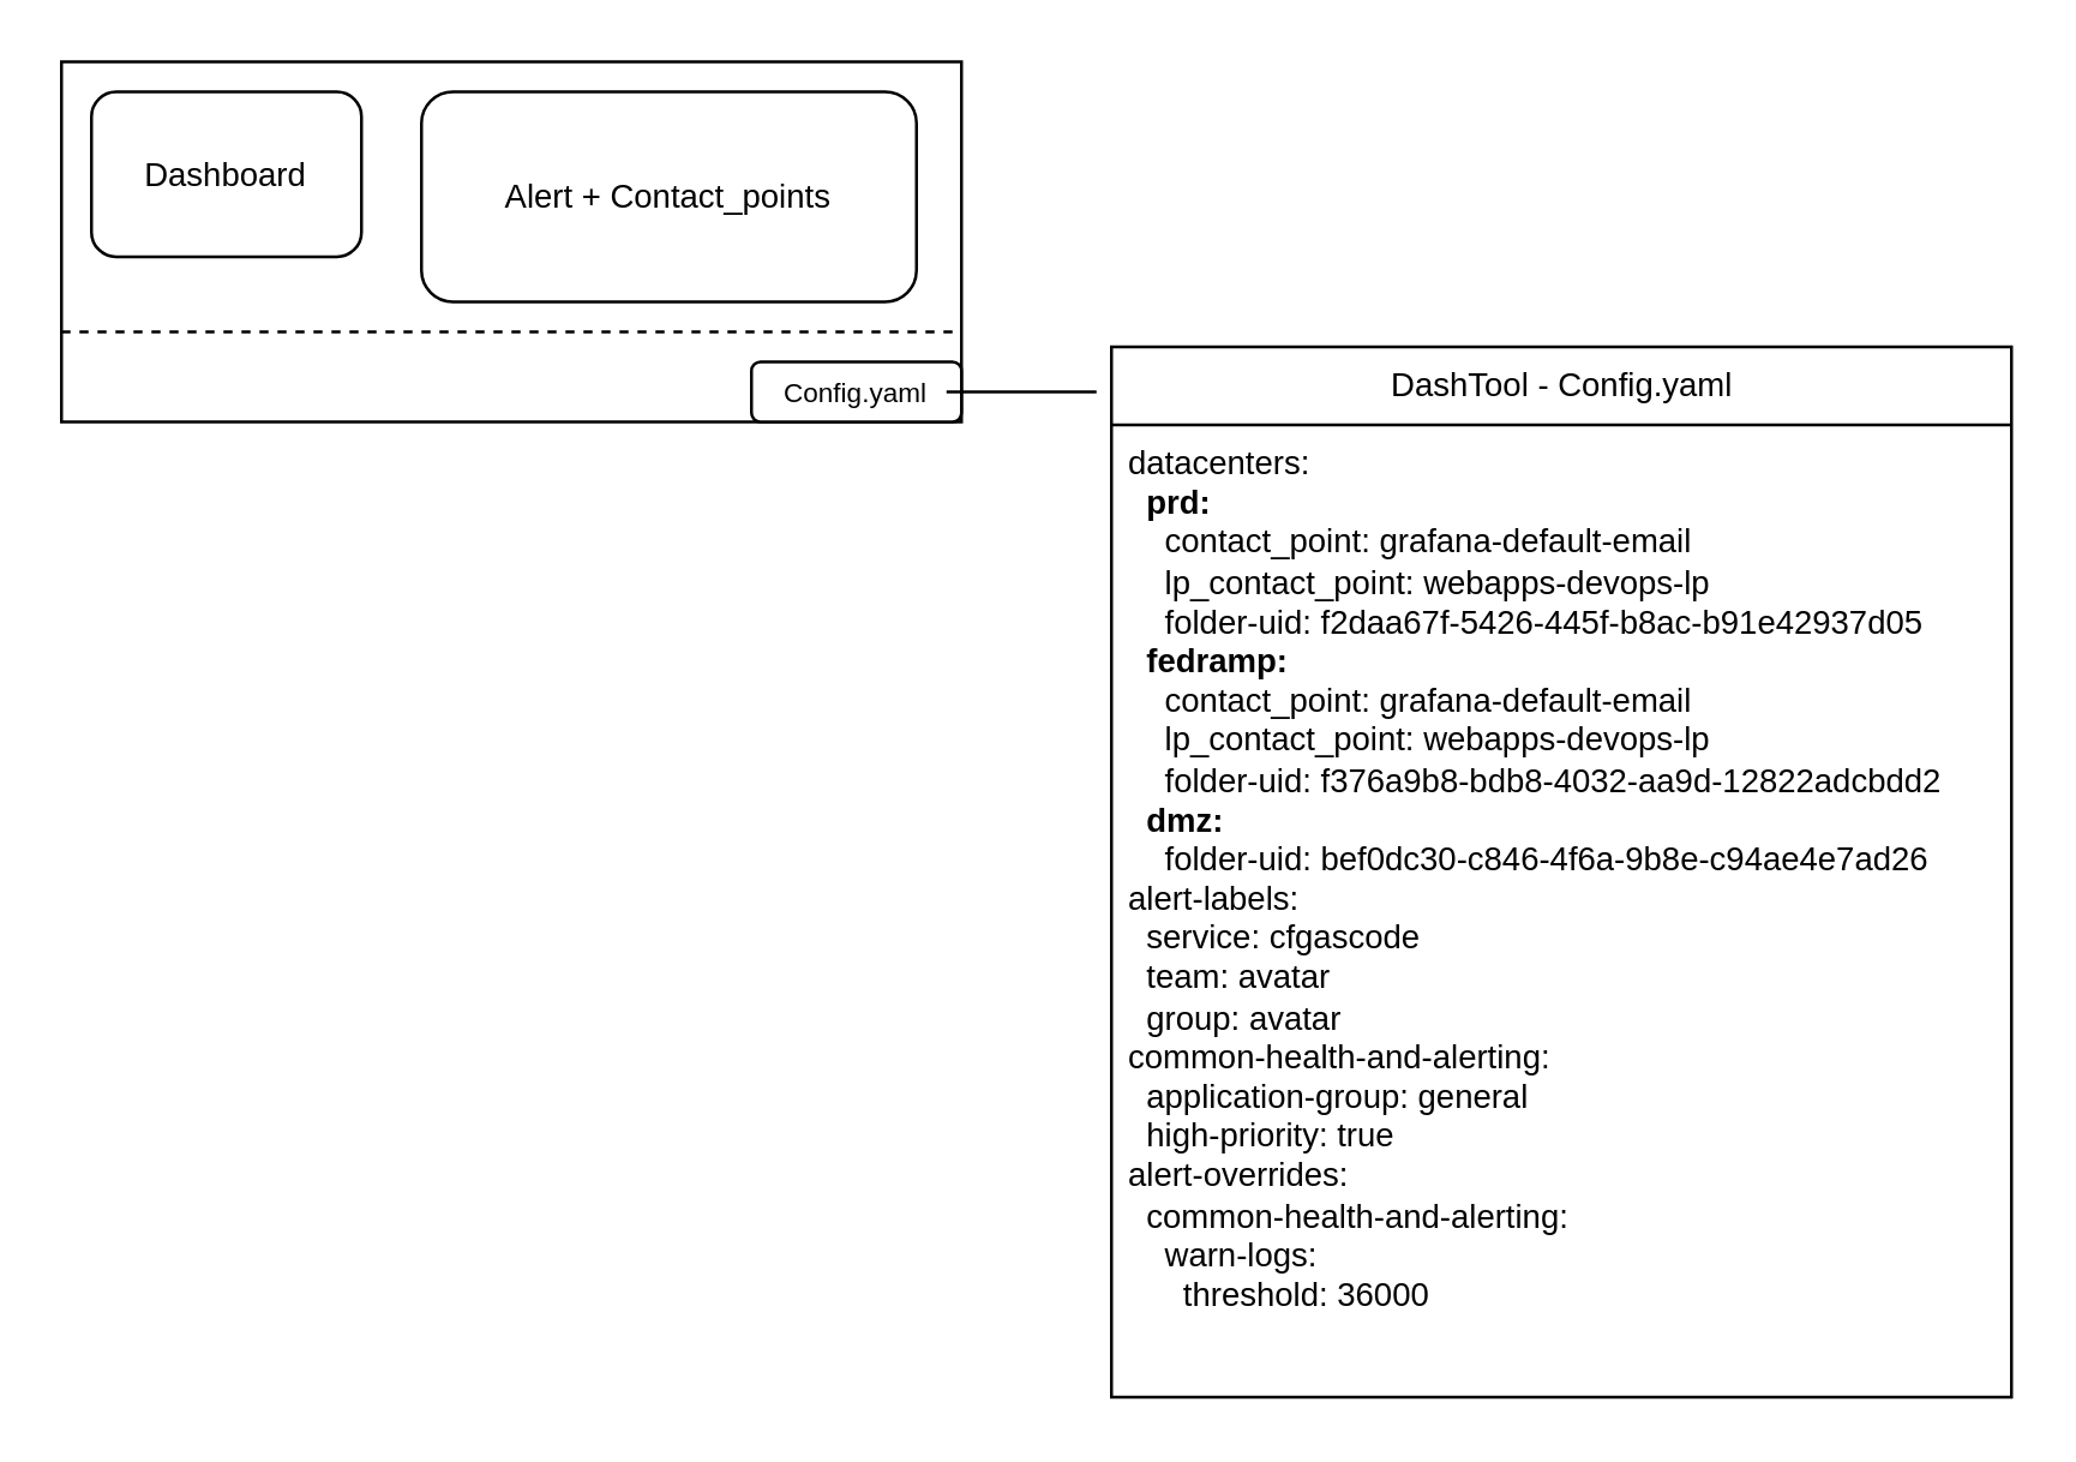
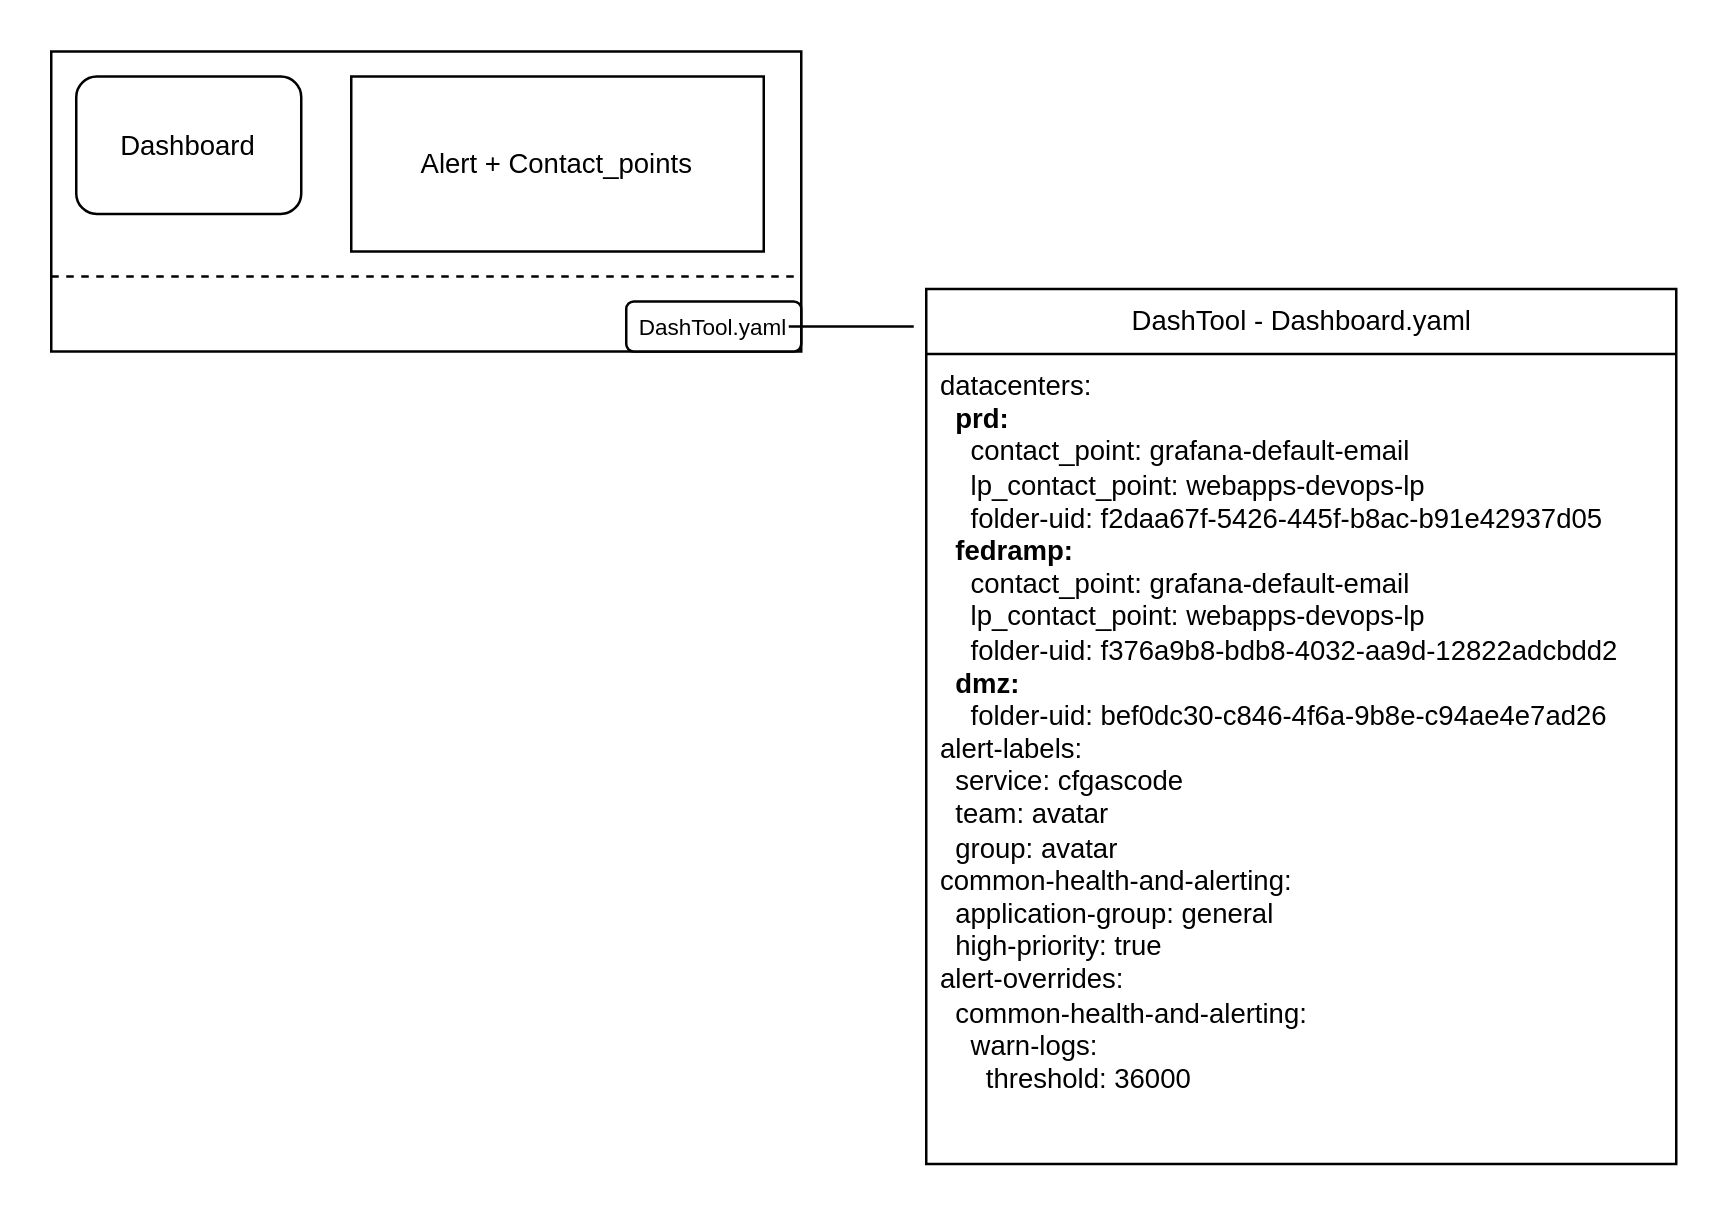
  <mxCell id="0" />
  <mxCell id="1" parent="0" />
  <mxCell id="2" value="" style="rounded=0;whiteSpace=wrap;html=1;" vertex="1" parent="1"><mxGeometry x="20" y="20" width="300" height="120" as="geometry" /></mxCell>
  <mxCell id="3" value="" style="rounded=1;whiteSpace=wrap;html=1;" vertex="1" parent="1"><mxGeometry x="250" y="120" width="70" height="20" as="geometry" /></mxCell>
  <mxCell id="4" value="" style="edgeStyle=none;shape=connector;rounded=0;orthogonalLoop=1;jettySize=auto;html=1;strokeColor=default;align=center;verticalAlign=middle;fontFamily=Helvetica;fontSize=11;fontColor=default;labelBackgroundColor=default;endArrow=none;" edge="1" parent="1" source="5"><mxGeometry relative="1" as="geometry"><mxPoint x="365" y="130" as="targetPoint" /></mxGeometry></mxCell>
- <mxCell id="5" value="&lt;font style=&quot;font-size: 9px;&quot;&gt;Config.yaml&lt;/font&gt;" style="text;html=1;align=center;verticalAlign=middle;whiteSpace=wrap;rounded=0;" vertex="1" parent="1"><mxGeometry x="255" y="115" width="60" height="30" as="geometry" /></mxCell>
+ <mxCell id="5" value="&lt;font style=&quot;font-size: 9px;&quot;&gt;DashTool.yaml&lt;/font&gt;" style="text;html=1;align=center;verticalAlign=middle;whiteSpace=wrap;rounded=0;" vertex="1" parent="1"><mxGeometry x="255" y="115" width="60" height="30" as="geometry" /></mxCell>
  <mxCell id="6" value="" style="endArrow=none;dashed=1;html=1;rounded=0;strokeColor=default;align=center;verticalAlign=middle;fontFamily=Helvetica;fontSize=11;fontColor=default;labelBackgroundColor=default;entryX=1;entryY=0.75;entryDx=0;entryDy=0;exitX=0;exitY=0.75;exitDx=0;exitDy=0;" edge="1" parent="1" source="2" target="2"><mxGeometry width="50" height="50" relative="1" as="geometry"><mxPoint x="20" y="120" as="sourcePoint" /><mxPoint x="70" y="70" as="targetPoint" /></mxGeometry></mxCell>
  <mxCell id="7" value="Dashboard" style="rounded=1;whiteSpace=wrap;html=1;fontFamily=Helvetica;fontSize=11;fontColor=default;labelBackgroundColor=default;" vertex="1" parent="1"><mxGeometry x="30" y="30" width="90" height="55" as="geometry" /></mxCell>
- <mxCell id="8" value="Alert + Contact_points" style="rounded=1;whiteSpace=wrap;html=1;fontFamily=Helvetica;fontSize=11;fontColor=default;labelBackgroundColor=default;" vertex="1" parent="1"><mxGeometry x="140" y="30" width="165" height="70" as="geometry" /></mxCell>
- <mxCell id="9" value="DashTool - Config.yaml" style="swimlane;fontStyle=0;childLayout=stackLayout;horizontal=1;startSize=26;fillColor=none;horizontalStack=0;resizeParent=1;resizeParentMax=0;resizeLast=0;collapsible=1;marginBottom=0;html=1;fontFamily=Helvetica;fontSize=11;fontColor=default;labelBackgroundColor=default;" vertex="1" parent="1"><mxGeometry x="370" y="115" width="300" height="350" as="geometry"><mxRectangle x="680" y="435" width="180" height="35" as="alternateBounds" /></mxGeometry></mxCell>
+ <mxCell id="8" value="Alert + Contact_points" style="whiteSpace=wrap;html=1;fontFamily=Helvetica;fontSize=11;fontColor=default;labelBackgroundColor=default;rounded=0;" vertex="1" parent="1"><mxGeometry x="140" y="30" width="165" height="70" as="geometry" /></mxCell>
+ <mxCell id="9" value="DashTool - Dashboard.yaml" style="swimlane;fontStyle=0;childLayout=stackLayout;horizontal=1;startSize=26;fillColor=none;horizontalStack=0;resizeParent=1;resizeParentMax=0;resizeLast=0;collapsible=1;marginBottom=0;html=1;fontFamily=Helvetica;fontSize=11;fontColor=default;labelBackgroundColor=default;" vertex="1" parent="1"><mxGeometry x="370" y="115" width="300" height="350" as="geometry"><mxRectangle x="680" y="435" width="180" height="35" as="alternateBounds" /></mxGeometry></mxCell>
  <mxCell id="10" value="&lt;div&gt;datacenters:&lt;/div&gt;&lt;div&gt;&lt;b&gt;&amp;nbsp; prd:&lt;/b&gt;&lt;/div&gt;&lt;div&gt;&amp;nbsp; &amp;nbsp; contact_point: grafana-default-email&lt;/div&gt;&lt;div&gt;&amp;nbsp; &amp;nbsp; lp_contact_point: webapps-devops-lp&lt;/div&gt;&lt;div&gt;&amp;nbsp; &amp;nbsp; folder-uid: f2daa67f-5426-445f-b8ac-b91e42937d05&lt;/div&gt;&lt;div&gt;&lt;b&gt;&amp;nbsp; fedramp:&lt;/b&gt;&lt;/div&gt;&lt;div&gt;&amp;nbsp; &amp;nbsp; contact_point: grafana-default-email&lt;/div&gt;&lt;div&gt;&amp;nbsp; &amp;nbsp; lp_contact_point: webapps-devops-lp&lt;/div&gt;&lt;div&gt;&amp;nbsp; &amp;nbsp; folder-uid: f376a9b8-bdb8-4032-aa9d-12822adcbdd2&lt;/div&gt;&lt;div&gt;&lt;b&gt;&amp;nbsp; dmz:&lt;/b&gt;&lt;/div&gt;&lt;div&gt;&amp;nbsp; &amp;nbsp; folder-uid: bef0dc30-c846-4f6a-9b8e-c94ae4e7ad26&lt;/div&gt;&lt;div&gt;alert-labels:&lt;/div&gt;&lt;div&gt;&amp;nbsp; service: cfgascode&lt;/div&gt;&lt;div&gt;&amp;nbsp; team: avatar&lt;/div&gt;&lt;div&gt;&amp;nbsp; group: avatar&lt;/div&gt;&lt;div&gt;common-health-and-alerting:&lt;/div&gt;&lt;div&gt;&amp;nbsp; application-group: general&lt;/div&gt;&lt;div&gt;&amp;nbsp; high-priority: true&lt;/div&gt;&lt;div&gt;alert-overrides:&lt;/div&gt;&lt;div&gt;&amp;nbsp; common-health-and-alerting:&lt;/div&gt;&lt;div&gt;&amp;nbsp; &amp;nbsp; warn-logs:&lt;/div&gt;&lt;div&gt;&amp;nbsp; &amp;nbsp; &amp;nbsp; threshold: 36000&lt;/div&gt;" style="text;strokeColor=none;fillColor=none;align=left;verticalAlign=top;spacingLeft=4;spacingRight=4;overflow=hidden;rotatable=0;points=[[0,0.5],[1,0.5]];portConstraint=eastwest;whiteSpace=wrap;html=1;fontFamily=Helvetica;fontSize=11;fontColor=default;labelBackgroundColor=default;" vertex="1" parent="9"><mxGeometry y="26" width="300" height="324" as="geometry" /></mxCell>
